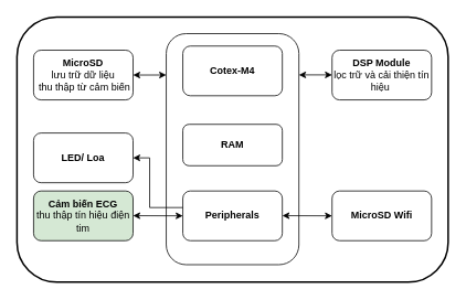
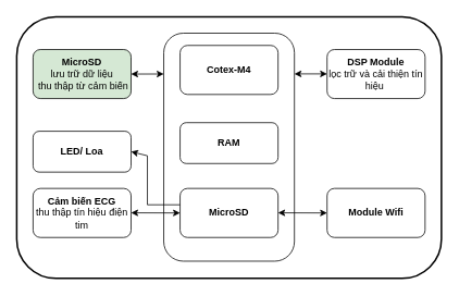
  <mxCell id="0" />
  <mxCell id="1" parent="0" />
- <mxCell id="2" value="&lt;b&gt;MicroSD&lt;/b&gt;&lt;br&gt;lưu trữ dữ liệu&lt;div&gt;&amp;nbsp;thu thập từ cảm biến&lt;/div&gt;" style="rounded=1;whiteSpace=wrap;html=1;" vertex="1" parent="1"><mxGeometry x="40" y="60" width="120" height="60" as="geometry" /></mxCell>
+ <mxCell id="2" value="&lt;b&gt;MicroSD&lt;/b&gt;&lt;br&gt;lưu trữ dữ liệu&lt;div&gt;&amp;nbsp;thu thập từ cảm biến&lt;/div&gt;" style="rounded=1;whiteSpace=wrap;html=1;fillColor=#d5e8d4;" vertex="1" parent="1"><mxGeometry x="40" y="60" width="120" height="60" as="geometry" /></mxCell>
  <mxCell id="3" value="" style="rounded=1;whiteSpace=wrap;html=1;" vertex="1" parent="1"><mxGeometry x="200" y="40" width="160" height="279" as="geometry" /></mxCell>
- <mxCell id="4" value="&lt;b&gt;Cảm biến ECG&lt;/b&gt;&lt;br&gt;thu thập tín hiệu điện tim" style="rounded=1;whiteSpace=wrap;html=1;fillColor=#d5e8d4;" vertex="1" parent="1"><mxGeometry x="40" y="230" width="120" height="60" as="geometry" /></mxCell>
+ <mxCell id="4" value="&lt;b&gt;Cảm biến ECG&lt;/b&gt;&lt;br&gt;thu thập tín hiệu điện tim" style="rounded=1;whiteSpace=wrap;html=1;" vertex="1" parent="1"><mxGeometry x="40" y="230" width="120" height="60" as="geometry" /></mxCell>
  <mxCell id="5" value="&lt;b&gt;Cotex-M4&lt;/b&gt;" style="rounded=1;whiteSpace=wrap;html=1;" vertex="1" parent="1"><mxGeometry x="220" y="55" width="120" height="60" as="geometry" /></mxCell>
  <mxCell id="6" value="&lt;b&gt;RAM&lt;br&gt;&lt;/b&gt;" style="rounded=1;whiteSpace=wrap;html=1;" vertex="1" parent="1"><mxGeometry x="220" y="149.5" width="120" height="50" as="geometry" /></mxCell>
- <mxCell id="7" value="&lt;b&gt;Peripherals&lt;/b&gt;" style="rounded=1;whiteSpace=wrap;html=1;" vertex="1" parent="1"><mxGeometry x="220" y="230" width="120" height="60" as="geometry" /></mxCell>
+ <mxCell id="7" value="&lt;b&gt;MicroSD&lt;/b&gt;" style="rounded=1;whiteSpace=wrap;html=1;" vertex="1" parent="1"><mxGeometry x="220" y="230" width="120" height="60" as="geometry" /></mxCell>
  <mxCell id="8" value="&lt;b&gt;DSP Module&lt;/b&gt;&lt;br&gt;lọc trữ và cải thiện tín hiệu&amp;nbsp;" style="rounded=1;whiteSpace=wrap;html=1;" vertex="1" parent="1"><mxGeometry x="400" y="60" width="120" height="60" as="geometry" /></mxCell>
- <mxCell id="9" value="&lt;b&gt;MicroSD Wifi&lt;/b&gt;" style="rounded=1;whiteSpace=wrap;html=1;" vertex="1" parent="1"><mxGeometry x="400" y="230" width="120" height="60" as="geometry" /></mxCell>
- <mxCell id="10" value="&lt;b&gt;LED/ Loa&lt;/b&gt;" style="rounded=1;whiteSpace=wrap;html=1;" vertex="1" parent="1"><mxGeometry x="40" y="160" width="120" height="60" as="geometry" /></mxCell>
+ <mxCell id="9" value="&lt;b&gt;Module Wifi&lt;/b&gt;" style="rounded=1;whiteSpace=wrap;html=1;" vertex="1" parent="1"><mxGeometry x="400" y="230" width="120" height="60" as="geometry" /></mxCell>
+ <mxCell id="10" value="&lt;b&gt;LED/ Loa&lt;/b&gt;" style="rounded=1;whiteSpace=wrap;html=1;" vertex="1" parent="1"><mxGeometry x="40" y="160" width="120" height="50" as="geometry" /></mxCell>
  <mxCell id="11" value="" style="endArrow=classic;startArrow=classic;html=1;rounded=0;entryX=0;entryY=0.179;entryDx=0;entryDy=0;entryPerimeter=0;" edge="1" parent="1" target="3"><mxGeometry width="50" height="50" relative="1" as="geometry"><mxPoint x="160" y="90" as="sourcePoint" /><mxPoint x="210" y="40" as="targetPoint" /></mxGeometry></mxCell>
  <mxCell id="12" value="" style="endArrow=classic;startArrow=classic;html=1;rounded=0;entryX=0;entryY=0.179;entryDx=0;entryDy=0;entryPerimeter=0;" edge="1" parent="1"><mxGeometry width="50" height="50" relative="1" as="geometry"><mxPoint x="360" y="89.81" as="sourcePoint" /><mxPoint x="400" y="89.81" as="targetPoint" /></mxGeometry></mxCell>
  <mxCell id="13" value="" style="endArrow=classic;startArrow=classic;html=1;rounded=0;entryX=0;entryY=0.5;entryDx=0;entryDy=0;" edge="1" parent="1" target="9"><mxGeometry width="50" height="50" relative="1" as="geometry"><mxPoint x="340" y="259.81" as="sourcePoint" /><mxPoint x="380" y="259.81" as="targetPoint" /><Array as="points"><mxPoint x="340" y="260" /></Array></mxGeometry></mxCell>
  <mxCell id="14" value="" style="endArrow=classic;startArrow=classic;html=1;rounded=0;entryX=0;entryY=0.5;entryDx=0;entryDy=0;" edge="1" parent="1"><mxGeometry width="50" height="50" relative="1" as="geometry"><mxPoint x="160" y="259.81" as="sourcePoint" /><mxPoint x="220" y="260" as="targetPoint" /><Array as="points"><mxPoint x="160" y="260" /></Array></mxGeometry></mxCell>
  <mxCell id="15" value="" style="endArrow=classic;html=1;rounded=0;entryX=1;entryY=0.5;entryDx=0;entryDy=0;" edge="1" parent="1" target="10"><mxGeometry width="50" height="50" relative="1" as="geometry"><mxPoint x="220" y="250" as="sourcePoint" /><mxPoint x="270" y="200" as="targetPoint" /><Array as="points"><mxPoint x="180" y="250" /><mxPoint x="180" y="190" /></Array></mxGeometry></mxCell>
  <mxCell id="16" value="" style="rounded=1;whiteSpace=wrap;html=1;fillColor=none;strokeWidth=2;glass=0;shadow=0;" vertex="1" parent="1"><mxGeometry x="20" y="20" width="520" height="320" as="geometry" /></mxCell>
